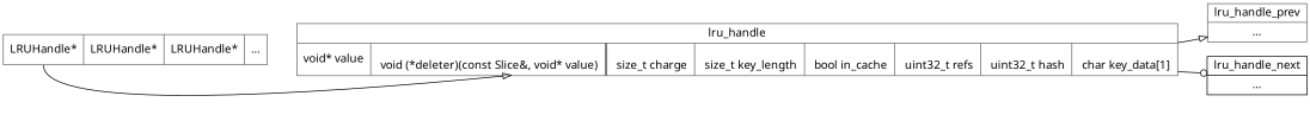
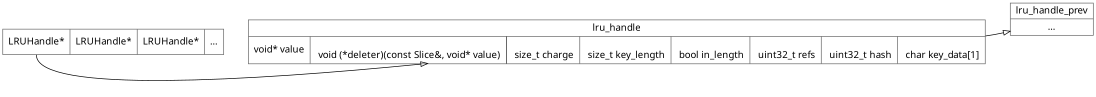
  digraph {
    fontname="Noto Sans"
    rankdir=LR
    node [color=gray40 fontname="Noto Sans" shape=record]
    edge [arrowhead=onormal fontname="Noto Sans"]
    n1 [label="{<f0> LRUHandle* | LRUHandle* | LRUHandle* |...}"]
-   n2 [label=" lru_handle | {void* value | \n            void (*deleter)(const Slice&, void* value) |\n            <l0> LRUHandle* next_hash | \n            <l1> LRUHandle* next | \n            <l2> LRUHandle* prev |\n            size_t charge |\n            size_t key_length |\n            bool in_cache | \n            uint32_t refs |\n            uint32_t hash |\n            char key_data[1]}"]
+   n2 [label=" lru_handle | {void* value | \n            void (*deleter)(const Slice&, void* value) |\n            <l0> LRUHandle* next_hash | \n            <l1> LRUHandle* next | \n            <l2> LRUHandle* prev |\n            size_t charge |\n            size_t key_length |\n            bool in_length | \n            uint32_t refs |\n            uint32_t hash |\n            char key_data[1]}"]
    n3 [label="lru_handle_prev | {...}"]
-   n4 [color=black label="lru_handle_next | {...}"]
    n1 -> n2 [tailport=f0]
    n2 -> n3 [tailport=l2]
-   n2 -> n4 [arrowhead=odot tailport=l1]
  }
